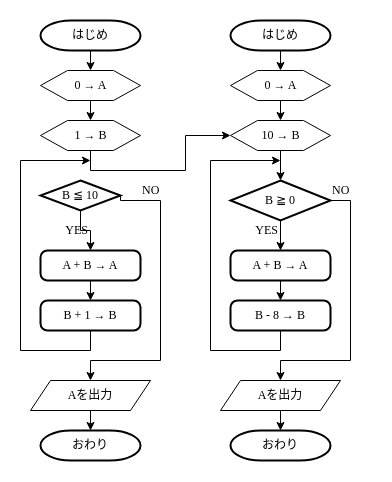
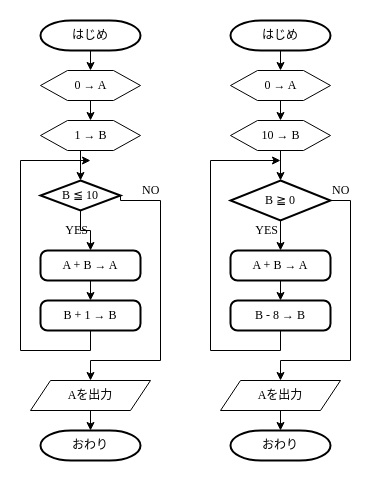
  <mxCell id="0" />
  <mxCell id="1" parent="0" />
  <mxCell id="2" style="edgeStyle=orthogonalEdgeStyle;rounded=0;orthogonalLoop=1;jettySize=auto;html=1;exitX=0.5;exitY=1;exitDx=0;exitDy=0;exitPerimeter=0;entryX=0.5;entryY=0;entryDx=0;entryDy=0;fontFamily=Verdana;" edge="1" parent="1" source="3" target="5"><mxGeometry relative="1" as="geometry" /></mxCell>
  <mxCell id="3" value="はじめ" style="strokeWidth=2;html=1;shape=mxgraph.flowchart.terminator;whiteSpace=wrap;fontFamily=Verdana;" vertex="1" parent="1"><mxGeometry x="40" y="20" width="100" height="30" as="geometry" /></mxCell>
  <mxCell id="4" style="edgeStyle=orthogonalEdgeStyle;rounded=0;orthogonalLoop=1;jettySize=auto;html=1;exitX=0.5;exitY=1;exitDx=0;exitDy=0;entryX=0.5;entryY=0;entryDx=0;entryDy=0;fontFamily=Verdana;" edge="1" parent="1" source="5" target="7"><mxGeometry relative="1" as="geometry" /></mxCell>
  <mxCell id="5" value="0 → A" style="verticalLabelPosition=middle;verticalAlign=middle;html=1;shape=hexagon;perimeter=hexagonPerimeter2;arcSize=6;size=0.27;labelPosition=center;align=center;fontFamily=Verdana;" vertex="1" parent="1"><mxGeometry x="40" y="70" width="100" height="30" as="geometry" /></mxCell>
- <mxCell id="6" style="edgeStyle=orthogonalEdgeStyle;rounded=0;orthogonalLoop=1;jettySize=auto;html=1;exitX=0.5;exitY=1;exitDx=0;exitDy=0;fontFamily=Verdana;" edge="1" parent="1" source="7" target="25"><mxGeometry relative="1" as="geometry" /></mxCell>
+ <mxCell id="6" style="edgeStyle=orthogonalEdgeStyle;rounded=0;orthogonalLoop=1;jettySize=auto;html=1;exitX=0.5;exitY=1;exitDx=0;exitDy=0;entryX=0.5;entryY=0;entryDx=0;entryDy=0;entryPerimeter=0;fontFamily=Verdana;" edge="1" parent="1" source="7" target="10"><mxGeometry relative="1" as="geometry" /></mxCell>
  <mxCell id="7" value="1 → B" style="verticalLabelPosition=middle;verticalAlign=middle;html=1;shape=hexagon;perimeter=hexagonPerimeter2;arcSize=6;size=0.27;labelPosition=center;align=center;fontFamily=Verdana;" vertex="1" parent="1"><mxGeometry x="40" y="120" width="100" height="30" as="geometry" /></mxCell>
  <mxCell id="8" style="edgeStyle=orthogonalEdgeStyle;rounded=0;orthogonalLoop=1;jettySize=auto;html=1;exitX=0.5;exitY=1;exitDx=0;exitDy=0;exitPerimeter=0;entryX=0.5;entryY=0;entryDx=0;entryDy=0;fontFamily=Verdana;" edge="1" parent="1" source="10" target="12"><mxGeometry relative="1" as="geometry" /></mxCell>
  <mxCell id="9" style="edgeStyle=orthogonalEdgeStyle;rounded=0;orthogonalLoop=1;jettySize=auto;html=1;exitX=1;exitY=0.5;exitDx=0;exitDy=0;exitPerimeter=0;entryX=0.5;entryY=0;entryDx=0;entryDy=0;fontFamily=Verdana;" edge="1" parent="1" source="10" target="17"><mxGeometry relative="1" as="geometry"><Array as="points"><mxPoint x="160" y="200" /><mxPoint x="160" y="360" /><mxPoint x="90" y="360" /></Array></mxGeometry></mxCell>
  <mxCell id="10" value="B ≦ 10" style="strokeWidth=2;html=1;shape=mxgraph.flowchart.decision;whiteSpace=wrap;fontFamily=Verdana;" vertex="1" parent="1"><mxGeometry x="40" y="180" width="80" height="30" as="geometry" /></mxCell>
  <mxCell id="11" style="edgeStyle=orthogonalEdgeStyle;rounded=0;orthogonalLoop=1;jettySize=auto;html=1;exitX=0.5;exitY=1;exitDx=0;exitDy=0;entryX=0.5;entryY=0;entryDx=0;entryDy=0;fontFamily=Verdana;" edge="1" parent="1" source="12" target="14"><mxGeometry relative="1" as="geometry" /></mxCell>
  <mxCell id="12" value="A + B → A" style="rounded=1;whiteSpace=wrap;html=1;absoluteArcSize=1;arcSize=14;strokeWidth=2;fontFamily=Verdana;" vertex="1" parent="1"><mxGeometry x="40" y="250" width="100" height="30" as="geometry" /></mxCell>
  <mxCell id="13" style="edgeStyle=orthogonalEdgeStyle;rounded=0;orthogonalLoop=1;jettySize=auto;html=1;exitX=0.5;exitY=1;exitDx=0;exitDy=0;fontFamily=Verdana;" edge="1" parent="1" source="14"><mxGeometry relative="1" as="geometry"><mxPoint x="90" y="160" as="targetPoint" /><Array as="points"><mxPoint x="90" y="350" /><mxPoint x="20" y="350" /><mxPoint x="20" y="160" /></Array></mxGeometry></mxCell>
  <mxCell id="14" value="B + 1 → B" style="rounded=1;whiteSpace=wrap;html=1;absoluteArcSize=1;arcSize=14;strokeWidth=2;fontFamily=Verdana;" vertex="1" parent="1"><mxGeometry x="40" y="300" width="100" height="30" as="geometry" /></mxCell>
  <mxCell id="15" value="YES" style="text;html=1;strokeColor=none;fillColor=none;align=right;verticalAlign=middle;whiteSpace=wrap;rounded=0;fontFamily=Verdana;" vertex="1" parent="1"><mxGeometry x="50" y="220" width="40" height="20" as="geometry" /></mxCell>
  <mxCell id="16" style="edgeStyle=orthogonalEdgeStyle;rounded=0;orthogonalLoop=1;jettySize=auto;html=1;exitX=0.5;exitY=1;exitDx=0;exitDy=0;entryX=0.5;entryY=0;entryDx=0;entryDy=0;entryPerimeter=0;fontFamily=Verdana;" edge="1" parent="1" source="17" target="18"><mxGeometry relative="1" as="geometry" /></mxCell>
  <mxCell id="17" value="Aを出力" style="shape=parallelogram;perimeter=parallelogramPerimeter;whiteSpace=wrap;html=1;fixedSize=1;align=center;fontFamily=Verdana;" vertex="1" parent="1"><mxGeometry x="30" y="380" width="120" height="30" as="geometry" /></mxCell>
  <mxCell id="18" value="おわり" style="strokeWidth=2;html=1;shape=mxgraph.flowchart.terminator;whiteSpace=wrap;fontFamily=Verdana;" vertex="1" parent="1"><mxGeometry x="40" y="430" width="100" height="30" as="geometry" /></mxCell>
  <mxCell id="19" value="NO" style="text;html=1;strokeColor=none;fillColor=none;align=left;verticalAlign=middle;whiteSpace=wrap;rounded=0;fontFamily=Verdana;" vertex="1" parent="1"><mxGeometry x="140" y="180" width="40" height="20" as="geometry" /></mxCell>
  <mxCell id="20" style="edgeStyle=orthogonalEdgeStyle;rounded=0;orthogonalLoop=1;jettySize=auto;html=1;exitX=0.5;exitY=1;exitDx=0;exitDy=0;exitPerimeter=0;entryX=0.5;entryY=0;entryDx=0;entryDy=0;fontFamily=Verdana;" edge="1" source="21" target="23" parent="1"><mxGeometry relative="1" as="geometry" /></mxCell>
  <mxCell id="21" value="はじめ" style="strokeWidth=2;html=1;shape=mxgraph.flowchart.terminator;whiteSpace=wrap;fontFamily=Verdana;" vertex="1" parent="1"><mxGeometry x="230" y="20" width="100" height="30" as="geometry" /></mxCell>
  <mxCell id="22" style="edgeStyle=orthogonalEdgeStyle;rounded=0;orthogonalLoop=1;jettySize=auto;html=1;exitX=0.5;exitY=1;exitDx=0;exitDy=0;entryX=0.5;entryY=0;entryDx=0;entryDy=0;fontFamily=Verdana;" edge="1" source="23" target="25" parent="1"><mxGeometry relative="1" as="geometry" /></mxCell>
  <mxCell id="23" value="0 → A" style="verticalLabelPosition=middle;verticalAlign=middle;html=1;shape=hexagon;perimeter=hexagonPerimeter2;arcSize=6;size=0.27;labelPosition=center;align=center;fontFamily=Verdana;" vertex="1" parent="1"><mxGeometry x="230" y="70" width="100" height="30" as="geometry" /></mxCell>
  <mxCell id="24" style="edgeStyle=orthogonalEdgeStyle;rounded=0;orthogonalLoop=1;jettySize=auto;html=1;exitX=0.5;exitY=1;exitDx=0;exitDy=0;entryX=0.5;entryY=0;entryDx=0;entryDy=0;entryPerimeter=0;fontFamily=Verdana;" edge="1" source="25" target="28" parent="1"><mxGeometry relative="1" as="geometry" /></mxCell>
  <mxCell id="25" value="10 → B" style="verticalLabelPosition=middle;verticalAlign=middle;html=1;shape=hexagon;perimeter=hexagonPerimeter2;arcSize=6;size=0.27;labelPosition=center;align=center;fontFamily=Verdana;" vertex="1" parent="1"><mxGeometry x="230" y="120" width="100" height="30" as="geometry" /></mxCell>
  <mxCell id="26" style="edgeStyle=orthogonalEdgeStyle;rounded=0;orthogonalLoop=1;jettySize=auto;html=1;exitX=0.5;exitY=1;exitDx=0;exitDy=0;exitPerimeter=0;entryX=0.5;entryY=0;entryDx=0;entryDy=0;fontFamily=Verdana;" edge="1" source="28" target="30" parent="1"><mxGeometry relative="1" as="geometry" /></mxCell>
  <mxCell id="27" style="edgeStyle=orthogonalEdgeStyle;rounded=0;orthogonalLoop=1;jettySize=auto;html=1;exitX=1;exitY=0.5;exitDx=0;exitDy=0;exitPerimeter=0;entryX=0.5;entryY=0;entryDx=0;entryDy=0;fontFamily=Verdana;" edge="1" source="28" target="35" parent="1"><mxGeometry relative="1" as="geometry"><Array as="points"><mxPoint x="350" y="200" /><mxPoint x="350" y="360" /><mxPoint x="280" y="360" /></Array></mxGeometry></mxCell>
  <mxCell id="28" value="B ≧ 0" style="strokeWidth=2;html=1;shape=mxgraph.flowchart.decision;whiteSpace=wrap;fontFamily=Verdana;" vertex="1" parent="1"><mxGeometry x="230" y="180" width="100" height="40" as="geometry" /></mxCell>
  <mxCell id="29" style="edgeStyle=orthogonalEdgeStyle;rounded=0;orthogonalLoop=1;jettySize=auto;html=1;exitX=0.5;exitY=1;exitDx=0;exitDy=0;entryX=0.5;entryY=0;entryDx=0;entryDy=0;fontFamily=Verdana;" edge="1" source="30" target="32" parent="1"><mxGeometry relative="1" as="geometry" /></mxCell>
  <mxCell id="30" value="A + B → A" style="rounded=1;whiteSpace=wrap;html=1;absoluteArcSize=1;arcSize=14;strokeWidth=2;fontFamily=Verdana;" vertex="1" parent="1"><mxGeometry x="230" y="250" width="100" height="30" as="geometry" /></mxCell>
  <mxCell id="31" style="edgeStyle=orthogonalEdgeStyle;rounded=0;orthogonalLoop=1;jettySize=auto;html=1;exitX=0.5;exitY=1;exitDx=0;exitDy=0;fontFamily=Verdana;" edge="1" source="32" parent="1"><mxGeometry relative="1" as="geometry"><mxPoint x="280" y="160" as="targetPoint" /><Array as="points"><mxPoint x="280" y="350" /><mxPoint x="210" y="350" /><mxPoint x="210" y="160" /></Array></mxGeometry></mxCell>
  <mxCell id="32" value="B - 8 → B" style="rounded=1;whiteSpace=wrap;html=1;absoluteArcSize=1;arcSize=14;strokeWidth=2;fontFamily=Verdana;" vertex="1" parent="1"><mxGeometry x="230" y="300" width="100" height="30" as="geometry" /></mxCell>
  <mxCell id="33" value="YES" style="text;html=1;strokeColor=none;fillColor=none;align=right;verticalAlign=middle;whiteSpace=wrap;rounded=0;fontFamily=Verdana;" vertex="1" parent="1"><mxGeometry x="240" y="220" width="40" height="20" as="geometry" /></mxCell>
  <mxCell id="34" style="edgeStyle=orthogonalEdgeStyle;rounded=0;orthogonalLoop=1;jettySize=auto;html=1;exitX=0.5;exitY=1;exitDx=0;exitDy=0;entryX=0.5;entryY=0;entryDx=0;entryDy=0;entryPerimeter=0;fontFamily=Verdana;" edge="1" source="35" target="36" parent="1"><mxGeometry relative="1" as="geometry" /></mxCell>
  <mxCell id="35" value="Aを出力" style="shape=parallelogram;perimeter=parallelogramPerimeter;whiteSpace=wrap;html=1;fixedSize=1;align=center;fontFamily=Verdana;" vertex="1" parent="1"><mxGeometry x="220" y="380" width="120" height="30" as="geometry" /></mxCell>
  <mxCell id="36" value="おわり" style="strokeWidth=2;html=1;shape=mxgraph.flowchart.terminator;whiteSpace=wrap;fontFamily=Verdana;" vertex="1" parent="1"><mxGeometry x="230" y="430" width="100" height="30" as="geometry" /></mxCell>
  <mxCell id="37" value="NO" style="text;html=1;strokeColor=none;fillColor=none;align=left;verticalAlign=middle;whiteSpace=wrap;rounded=0;fontFamily=Verdana;" vertex="1" parent="1"><mxGeometry x="330" y="180" width="40" height="20" as="geometry" /></mxCell>
